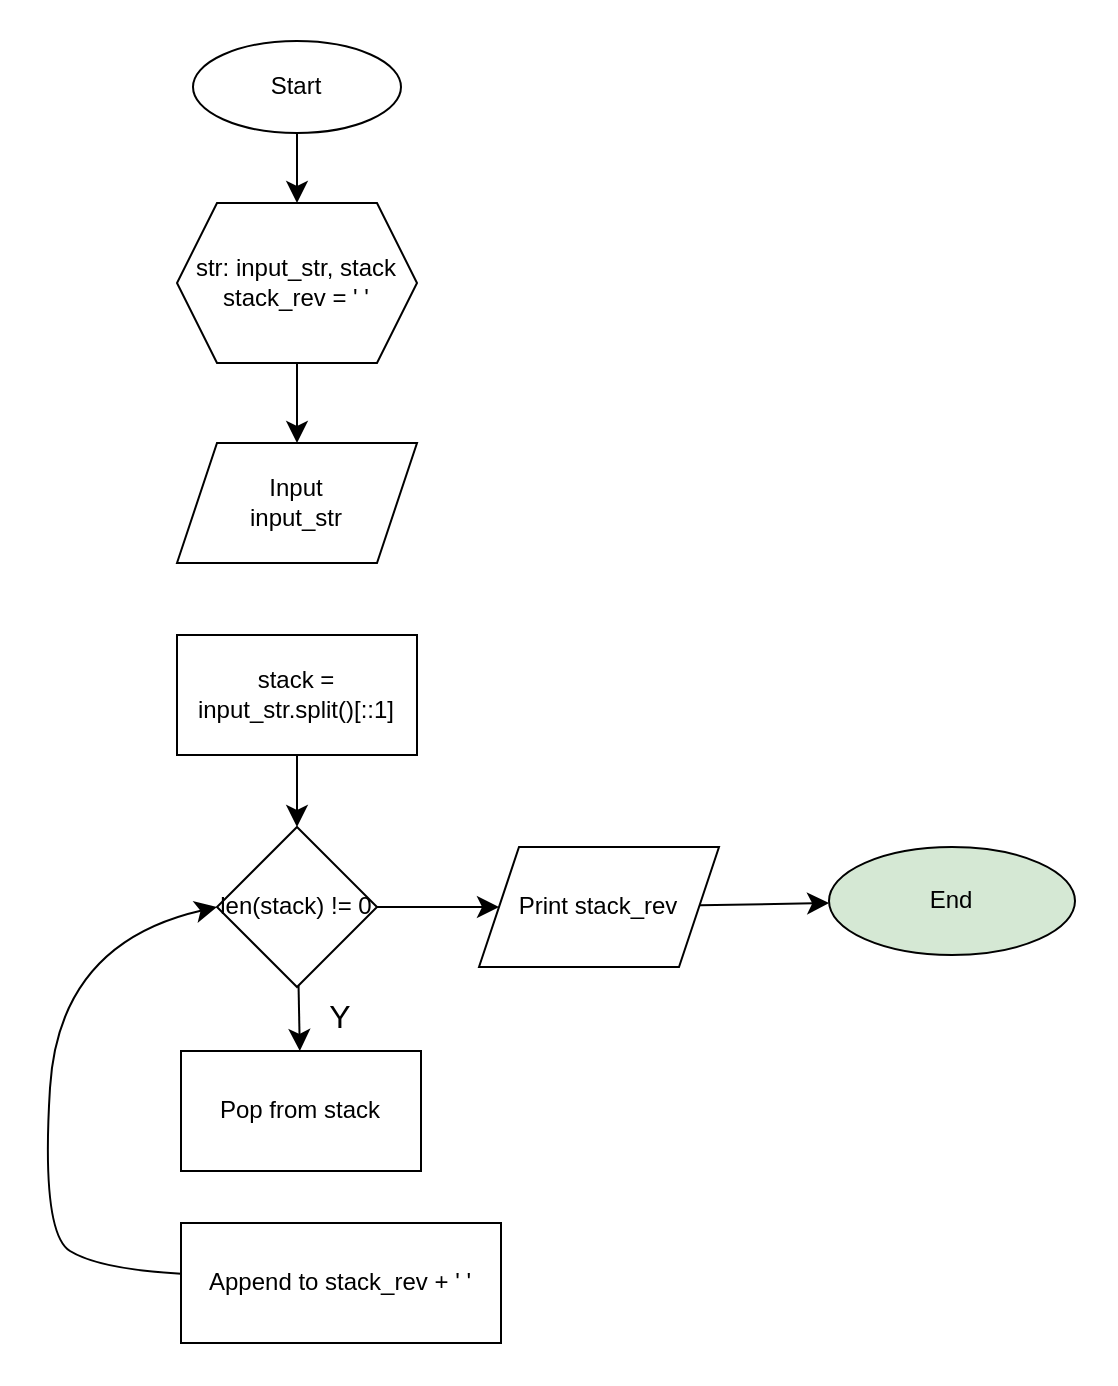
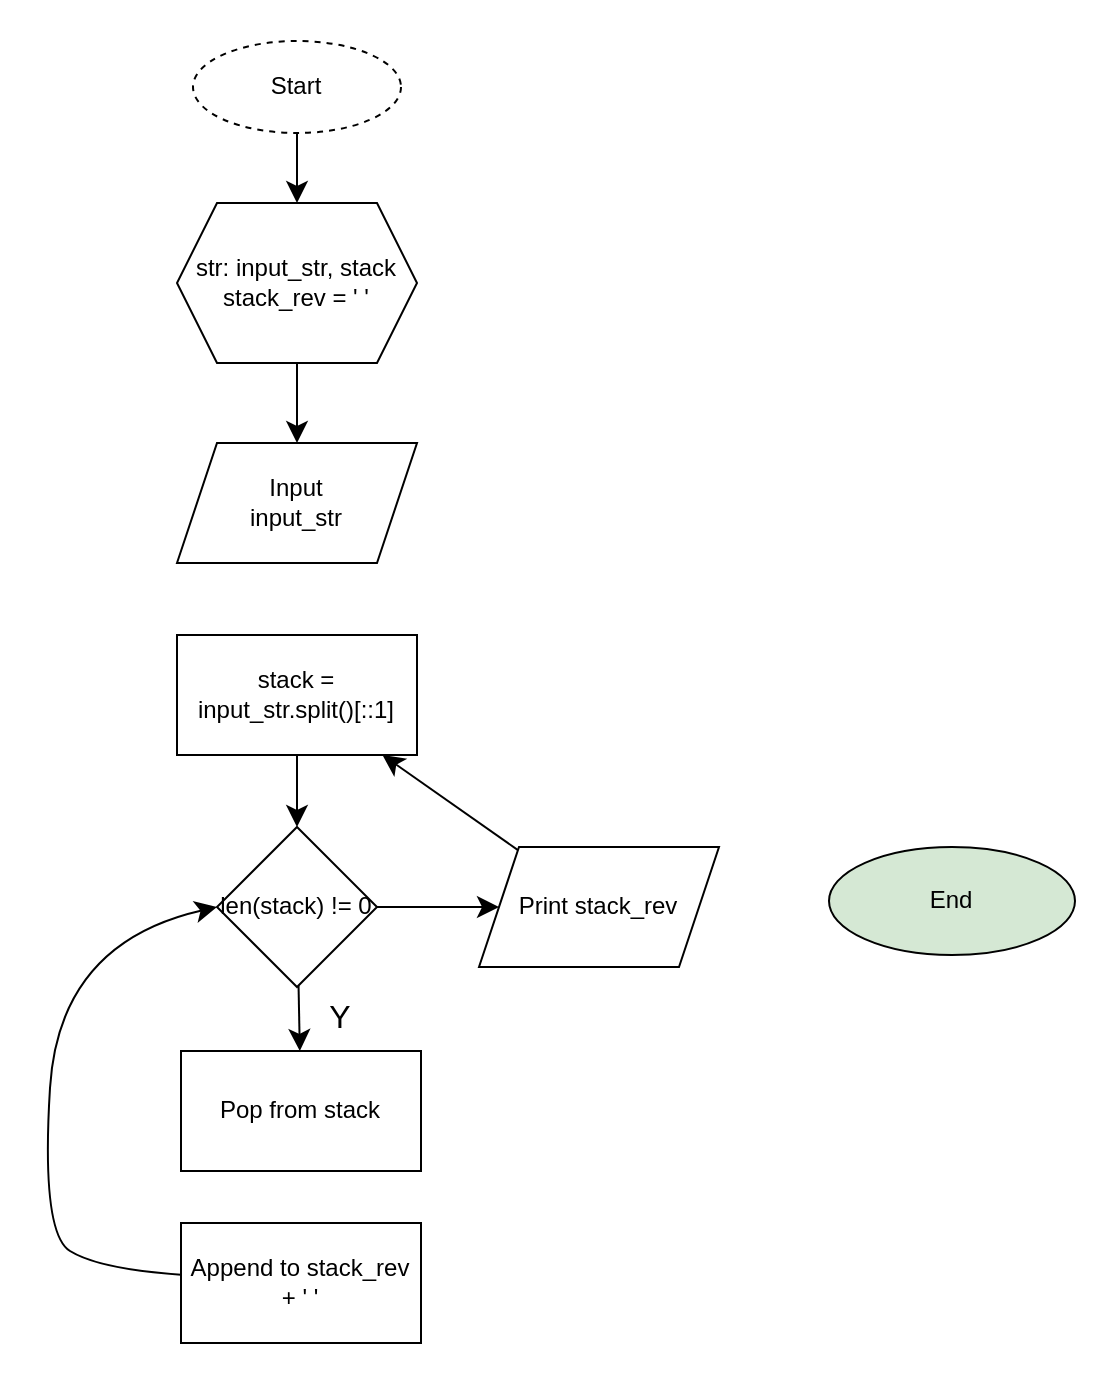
  <mxCell id="0" />
  <mxCell id="1" parent="0" />
  <mxCell id="2" value="" style="edgeStyle=none;curved=1;rounded=0;orthogonalLoop=1;jettySize=auto;html=1;fontSize=12;startSize=8;endSize=8;" edge="1" parent="1" source="3" target="5"><mxGeometry relative="1" as="geometry" /></mxCell>
- <mxCell id="3" value="Start" style="ellipse;whiteSpace=wrap;html=1;" vertex="1" parent="1"><mxGeometry x="96" y="20" width="104" height="46" as="geometry" /></mxCell>
+ <mxCell id="3" value="Start" style="ellipse;whiteSpace=wrap;html=1;dashed=1;" vertex="1" parent="1"><mxGeometry x="96" y="20" width="104" height="46" as="geometry" /></mxCell>
  <mxCell id="4" value="" style="edgeStyle=none;curved=1;rounded=0;orthogonalLoop=1;jettySize=auto;html=1;fontSize=12;startSize=8;endSize=8;" edge="1" parent="1" source="5" target="6"><mxGeometry relative="1" as="geometry" /></mxCell>
  <mxCell id="5" value="str: input_str, stack&lt;div&gt;stack_rev = ' '&lt;/div&gt;" style="shape=hexagon;perimeter=hexagonPerimeter2;whiteSpace=wrap;html=1;fixedSize=1;" vertex="1" parent="1"><mxGeometry x="88" y="101" width="120" height="80" as="geometry" /></mxCell>
  <mxCell id="6" value="Input&lt;div&gt;input_str&lt;/div&gt;" style="shape=parallelogram;perimeter=parallelogramPerimeter;whiteSpace=wrap;html=1;fixedSize=1;" vertex="1" parent="1"><mxGeometry x="88" y="221" width="120" height="60" as="geometry" /></mxCell>
  <mxCell id="7" value="" style="edgeStyle=none;curved=1;rounded=0;orthogonalLoop=1;jettySize=auto;html=1;fontSize=12;startSize=8;endSize=8;" edge="1" parent="1" source="8" target="11"><mxGeometry relative="1" as="geometry" /></mxCell>
  <mxCell id="8" value="stack = input_str.split()[::1]" style="rounded=0;whiteSpace=wrap;html=1;" vertex="1" parent="1"><mxGeometry x="88" y="317" width="120" height="60" as="geometry" /></mxCell>
  <mxCell id="9" value="" style="edgeStyle=none;curved=1;rounded=0;orthogonalLoop=1;jettySize=auto;html=1;fontSize=12;startSize=8;endSize=8;" edge="1" parent="1" source="11" target="12"><mxGeometry relative="1" as="geometry" /></mxCell>
  <mxCell id="10" value="" style="edgeStyle=none;curved=1;rounded=0;orthogonalLoop=1;jettySize=auto;html=1;fontSize=12;startSize=8;endSize=8;" edge="1" parent="1" source="11" target="17"><mxGeometry relative="1" as="geometry" /></mxCell>
  <mxCell id="11" value="len(stack) != 0" style="rhombus;whiteSpace=wrap;html=1;" vertex="1" parent="1"><mxGeometry x="108" y="413" width="80" height="80" as="geometry" /></mxCell>
  <mxCell id="12" value="Pop from stack" style="rounded=0;whiteSpace=wrap;html=1;" vertex="1" parent="1"><mxGeometry x="90" y="525" width="120" height="60" as="geometry" /></mxCell>
  <mxCell id="13" style="edgeStyle=none;curved=1;rounded=0;orthogonalLoop=1;jettySize=auto;html=1;entryX=0;entryY=0.5;entryDx=0;entryDy=0;fontSize=12;startSize=8;endSize=8;" edge="1" parent="1" source="14" target="11"><mxGeometry relative="1" as="geometry"><Array as="points"><mxPoint x="49" y="634" /><mxPoint x="20" y="616" /><mxPoint x="29" y="471" /></Array></mxGeometry></mxCell>
- <mxCell id="14" value="&lt;div&gt;Append to stack_rev + ' '&lt;/div&gt;" style="rounded=0;whiteSpace=wrap;html=1;" vertex="1" parent="1"><mxGeometry x="90" y="611" width="160" height="60" as="geometry" /></mxCell>
+ <mxCell id="14" value="&lt;div&gt;Append to stack_rev + ' '&lt;/div&gt;" style="rounded=0;whiteSpace=wrap;html=1;" vertex="1" parent="1"><mxGeometry x="90" y="611" width="120" height="60" as="geometry" /></mxCell>
  <mxCell id="15" value="Y" style="text;strokeColor=none;fillColor=none;html=1;align=center;verticalAlign=middle;whiteSpace=wrap;rounded=0;fontSize=16;" vertex="1" parent="1"><mxGeometry x="140" y="493" width="60" height="30" as="geometry" /></mxCell>
- <mxCell id="16" value="" style="edgeStyle=none;curved=1;rounded=0;orthogonalLoop=1;jettySize=auto;html=1;fontSize=12;startSize=8;endSize=8;" edge="1" parent="1" source="17" target="18"><mxGeometry relative="1" as="geometry" /></mxCell>
+ <mxCell id="16" value="" style="edgeStyle=none;curved=1;rounded=0;orthogonalLoop=1;jettySize=auto;html=1;fontSize=12;startSize=8;endSize=8;" edge="1" parent="1" source="17" target="8"><mxGeometry relative="1" as="geometry" /></mxCell>
  <mxCell id="17" value="Print stack_rev" style="shape=parallelogram;perimeter=parallelogramPerimeter;whiteSpace=wrap;html=1;fixedSize=1;" vertex="1" parent="1"><mxGeometry x="239" y="423" width="120" height="60" as="geometry" /></mxCell>
  <mxCell id="18" value="End" style="ellipse;whiteSpace=wrap;html=1;fillColor=#d5e8d4;" vertex="1" parent="1"><mxGeometry x="414" y="423" width="123" height="54" as="geometry" /></mxCell>
